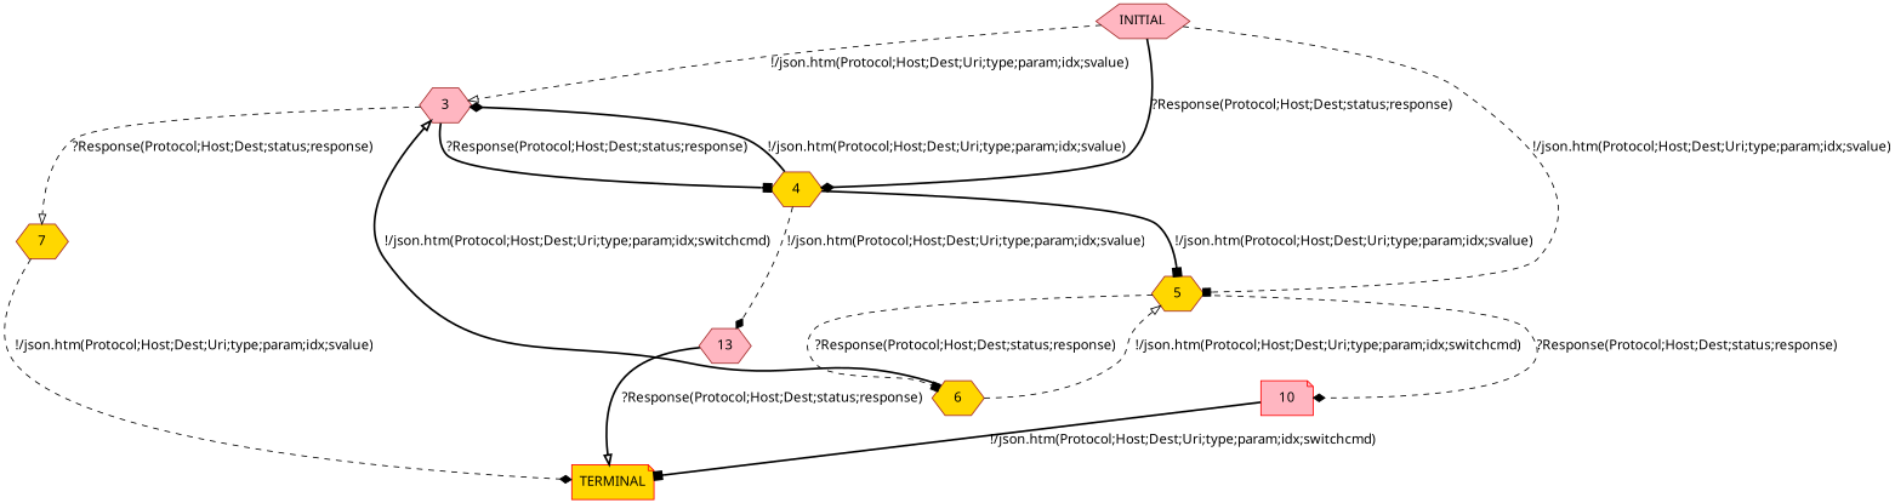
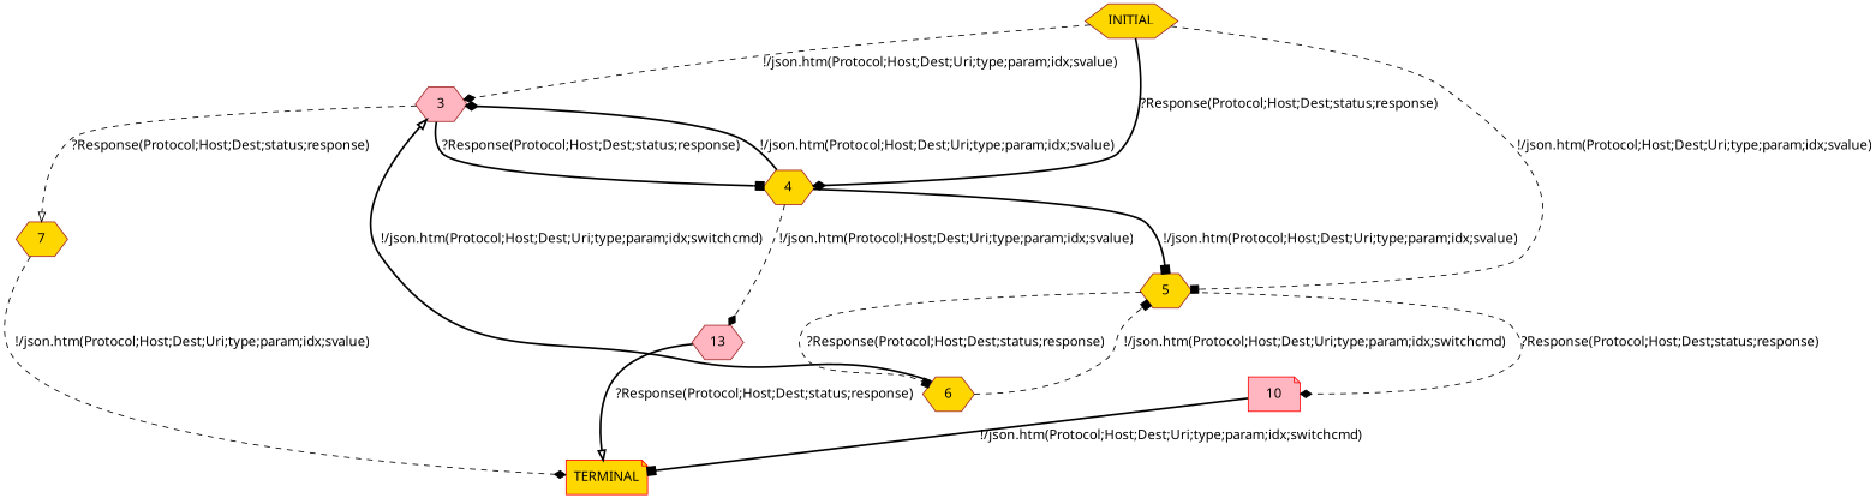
  digraph {
    fontname="Noto Sans"
    node [color=brown fillcolor=gold fontname="Noto Sans" shape=hexagon style=filled]
    edge [arrowhead=box fontname="Noto Sans" style=dashed]
-   n1 [fillcolor=lightpink label=INITIAL]
+   n1 [label=INITIAL]
    n2 [fillcolor=lightpink label=3]
    n3 [label=4]
    n4 [label=5]
    n5 [label=7]
    n6 [fillcolor=lightpink label=13]
    n7 [label=6]
    n8 [color=red fillcolor=lightpink label=10 shape=note]
    n9 [color=red label=TERMINAL shape=note]
-   n1 -> n2 [arrowhead=onormal label="!/json.htm(Protocol;Host;Dest;Uri;type;param;idx;svalue)"]
+   n1 -> n2 [arrowhead=diamond label="!/json.htm(Protocol;Host;Dest;Uri;type;param;idx;svalue)"]
    n1 -> n3 [arrowhead=diamond label="?Response(Protocol;Host;Dest;status;response)" style=bold]
    n1 -> n4 [label="!/json.htm(Protocol;Host;Dest;Uri;type;param;idx;svalue)"]
    n2 -> n3 [label="?Response(Protocol;Host;Dest;status;response)" style=bold]
    n2 -> n5 [arrowhead=onormal label="?Response(Protocol;Host;Dest;status;response)"]
    n3 -> n2 [arrowhead=diamond label="!/json.htm(Protocol;Host;Dest;Uri;type;param;idx;svalue)" style=bold]
    n3 -> n4 [label="!/json.htm(Protocol;Host;Dest;Uri;type;param;idx;svalue)" style=bold]
    n3 -> n6 [arrowhead=diamond label="!/json.htm(Protocol;Host;Dest;Uri;type;param;idx;svalue)"]
    n4 -> n7 [label="?Response(Protocol;Host;Dest;status;response)"]
    n4 -> n8 [arrowhead=diamond label="?Response(Protocol;Host;Dest;status;response)"]
    n5 -> n9 [arrowhead=diamond label="!/json.htm(Protocol;Host;Dest;Uri;type;param;idx;svalue)"]
    n6 -> n9 [arrowhead=onormal label="?Response(Protocol;Host;Dest;status;response)" style=bold]
    n7 -> n2 [arrowhead=onormal label="!/json.htm(Protocol;Host;Dest;Uri;type;param;idx;switchcmd)" style=bold]
-   n7 -> n4 [arrowhead=onormal label="!/json.htm(Protocol;Host;Dest;Uri;type;param;idx;switchcmd)"]
+   n7 -> n4 [label="!/json.htm(Protocol;Host;Dest;Uri;type;param;idx;switchcmd)"]
    n8 -> n9 [label="!/json.htm(Protocol;Host;Dest;Uri;type;param;idx;switchcmd)" style=bold]
  }
